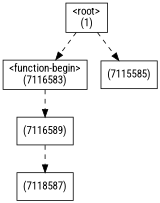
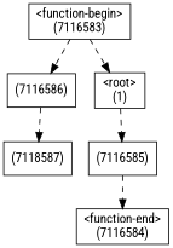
  digraph {
    fontname="Roboto Condensed"
    node [fontname="Roboto Condensed" shape=box]
    edge [fontname="Roboto Condensed" style=dashed]
    n1 [label="(7118587)"]
-   n2 [label="(7116589)"]
+   n2 [label="(7116586)"]
    n3 [label="<function-begin>\n(7116583)"]
-   n4 [label="(7115585)"]
+   n4 [label="(7116585)"]
+   n5 [label="<function-end>\n(7116584)"]
    n6 [label="<root>\n(1)"]
    n2 -> n1
    n3 -> n2
-   n6 -> n3
+   n4 -> n5
+   n3 -> n6
    n6 -> n4
  }
